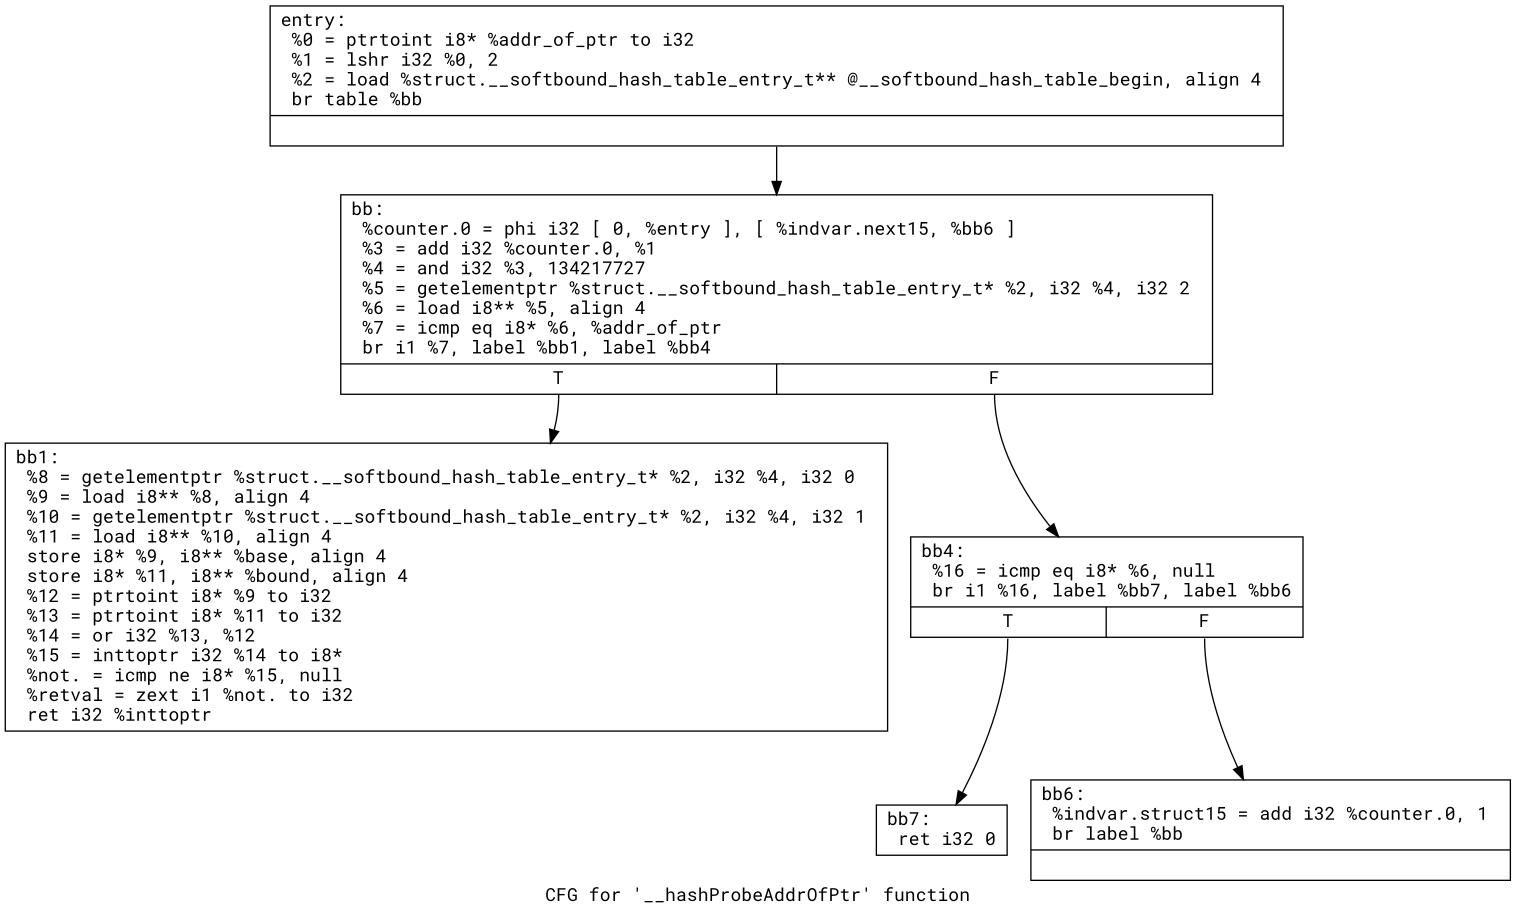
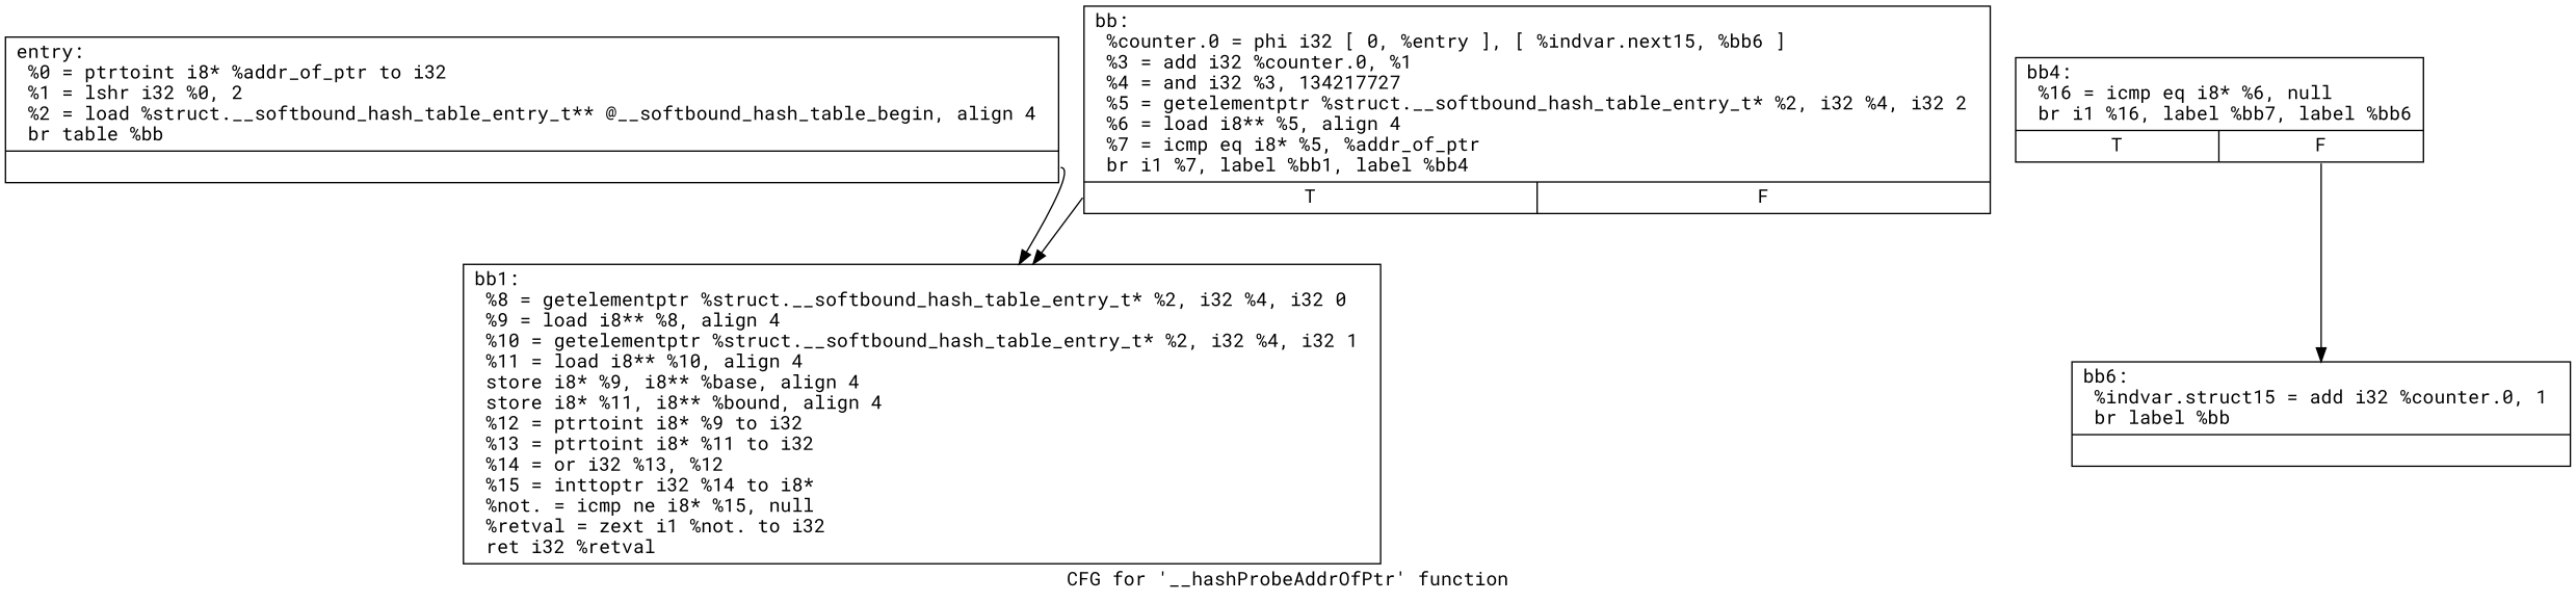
  digraph {
    fontname="Roboto Mono"
    label="CFG for '__hashProbeAddrOfPtr' function"
    node [fontname="Roboto Mono" shape=record]
    edge [fontname="Roboto Mono" tailport=s0]
    n1 [label="{entry:\l  %0 = ptrtoint i8* %addr_of_ptr to i32    \l  %1 = lshr i32 %0, 2    \l  %2 = load %struct.__softbound_hash_table_entry_t** @__softbound_hash_table_begin, align 4    \l  br table %bb\l|{<s0>}}"]
-   n2 [label="{bb:    \l  %counter.0 = phi i32 [ 0, %entry ], [ %indvar.next15, %bb6 ]    \l  %3 = add i32 %counter.0, %1    \l  %4 = and i32 %3, 134217727    \l  %5 = getelementptr %struct.__softbound_hash_table_entry_t* %2, i32 %4, i32 2    \l  %6 = load i8** %5, align 4    \l  %7 = icmp eq i8* %6, %addr_of_ptr    \l  br i1 %7, label %bb1, label %bb4\l|{<s0>T|<s1>F}}"]
-   n3 [label="{bb1:    \l  %8 = getelementptr %struct.__softbound_hash_table_entry_t* %2, i32 %4, i32 0    \l  %9 = load i8** %8, align 4    \l  %10 = getelementptr %struct.__softbound_hash_table_entry_t* %2, i32 %4, i32 1    \l  %11 = load i8** %10, align 4    \l  store i8* %9, i8** %base, align 4\l  store i8* %11, i8** %bound, align 4\l  %12 = ptrtoint i8* %9 to i32    \l  %13 = ptrtoint i8* %11 to i32    \l  %14 = or i32 %13, %12    \l  %15 = inttoptr i32 %14 to i8*    \l  %not. = icmp ne i8* %15, null    \l  %retval = zext i1 %not. to i32    \l  ret i32 %inttoptr\l}"]
+   n2 [label="{bb:    \l  %counter.0 = phi i32 [ 0, %entry ], [ %indvar.next15, %bb6 ]    \l  %3 = add i32 %counter.0, %1    \l  %4 = and i32 %3, 134217727    \l  %5 = getelementptr %struct.__softbound_hash_table_entry_t* %2, i32 %4, i32 2    \l  %6 = load i8** %5, align 4    \l  %7 = icmp eq i8* %5, %addr_of_ptr    \l  br i1 %7, label %bb1, label %bb4\l|{<s0>T|<s1>F}}"]
+   n3 [label="{bb1:    \l  %8 = getelementptr %struct.__softbound_hash_table_entry_t* %2, i32 %4, i32 0    \l  %9 = load i8** %8, align 4    \l  %10 = getelementptr %struct.__softbound_hash_table_entry_t* %2, i32 %4, i32 1    \l  %11 = load i8** %10, align 4    \l  store i8* %9, i8** %base, align 4\l  store i8* %11, i8** %bound, align 4\l  %12 = ptrtoint i8* %9 to i32    \l  %13 = ptrtoint i8* %11 to i32    \l  %14 = or i32 %13, %12    \l  %15 = inttoptr i32 %14 to i8*    \l  %not. = icmp ne i8* %15, null    \l  %retval = zext i1 %not. to i32    \l  ret i32 %retval\l}"]
    n4 [label="{bb4:    \l  %16 = icmp eq i8* %6, null    \l  br i1 %16, label %bb7, label %bb6\l|{<s0>T|<s1>F}}"]
-   n5 [label="{bb7:    \l  ret i32 0\l}"]
    n6 [label="{bb6:    \l  %indvar.struct15 = add i32 %counter.0, 1    \l  br label %bb\l|{<s0>}}"]
-   n1 -> n2
+   n1 -> n3
    n2 -> n3
-   n2 -> n4 [tailport=s1]
-   n4 -> n5
    n4 -> n6 [tailport=s1]
  }
